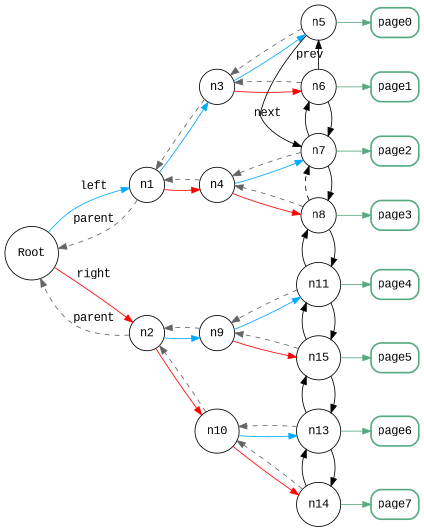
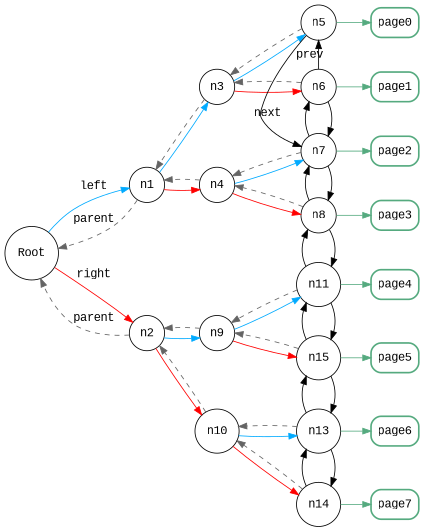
  digraph {
    fontname="Liberation Mono"
    rankdir=LR
    node [color="#000000" fontname="Liberation Mono" penwidth=1 shape=circle]
    edge [color="#646464" fontname="Liberation Mono" style=solid]
    Root
    n1
    n2
    n3
    n4
    n9
    n10
    n5
    n6
    n7
    n8
    page0 [color="#55aa7f" penwidth=2 shape=Mrecord]
    page1 [color="#55aa7f" penwidth=2 shape=Mrecord]
    page2 [color="#55aa7f" penwidth=2 shape=Mrecord]
    n11
    page3 [color="#55aa7f" penwidth=2 shape=Mrecord]
    n12 [label=n15]
    n13
    n14
    page4 [color="#55aa7f" penwidth=2 shape=Mrecord]
    page5 [color="#55aa7f" penwidth=2 shape=Mrecord]
    page6 [color="#55aa7f" penwidth=2 shape=Mrecord]
    page7 [color="#55aa7f" penwidth=2 shape=Mrecord]
    Root -> n1 [color="#00aaff" label=left]
    Root -> n2 [color="#ff0000" label=right]
    n1 -> Root [label=parent style=dashed]
    n1 -> n3 [color="#00aaff"]
    n1 -> n4 [color="#ff0000"]
    n2 -> Root [label=parent style=dashed]
    n2 -> n9 [color="#00aaff"]
    n2 -> n10 [color="#ff0000"]
    n3 -> n1 [style=dashed]
    n3 -> n5 [color="#00aaff"]
    n3 -> n6 [color="#ff0000"]
    n4 -> n1 [style=dashed]
    n4 -> n7 [color="#00aaff"]
    n4 -> n8 [color="#ff0000"]
    n9 -> n2 [style=dashed]
    n9 -> n11 [color="#00aaff"]
    n9 -> n12 [color="#ff0000"]
    n10 -> n2 [style=dashed]
    n10 -> n13 [color="#00aaff"]
    n10 -> n14 [color="#ff0000"]
    n5 -> n3 [style=dashed]
    n5 -> n7 [color="#000000" constraint=false label=next]
    n5 -> page0 [color="#55aa7f"]
    n6 -> n3 [style=dashed]
    n6 -> n5 [color="#000000" constraint=false label=prev]
    n6 -> n7 [color="#000000" constraint=false]
    n6 -> page1 [color="#55aa7f"]
    n7 -> n4 [style=dashed]
    n7 -> n6 [color="#000000" constraint=false]
    n7 -> n8 [color="#000000" constraint=false]
    n7 -> page2 [color="#55aa7f"]
    n8 -> n4 [style=dashed]
-   n8 -> n7 [color="#000000" constraint=false style=dashed]
+   n8 -> n7 [color="#000000" constraint=false]
    n8 -> n11 [color="#000000" constraint=false]
    n8 -> page3 [color="#55aa7f"]
    n11 -> n9 [style=dashed]
    n11 -> n8 [color="#000000" constraint=false]
    n11 -> n12 [color="#000000" constraint=false]
    n11 -> page4 [color="#55aa7f"]
    n12 -> n9 [style=dashed]
    n12 -> n11 [color="#000000" constraint=false]
    n12 -> n13 [color="#000000" constraint=false]
    n12 -> page5 [color="#55aa7f"]
    n13 -> n10 [style=dashed]
    n13 -> n12 [color="#000000" constraint=false]
    n13 -> n14 [color="#000000" constraint=false]
    n13 -> page6 [color="#55aa7f"]
    n14 -> n10 [style=dashed]
    n14 -> n13 [color="#000000" constraint=false]
    n14 -> page7 [color="#55aa7f"]
  }
